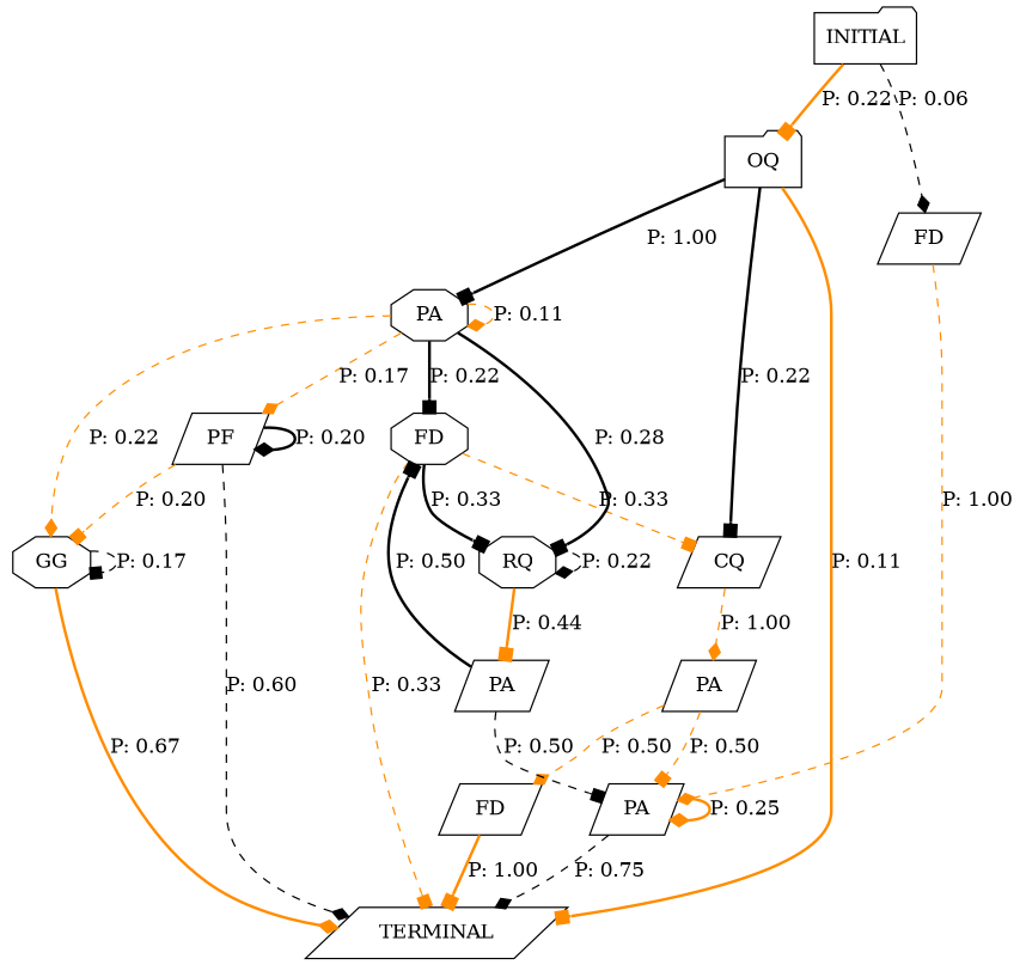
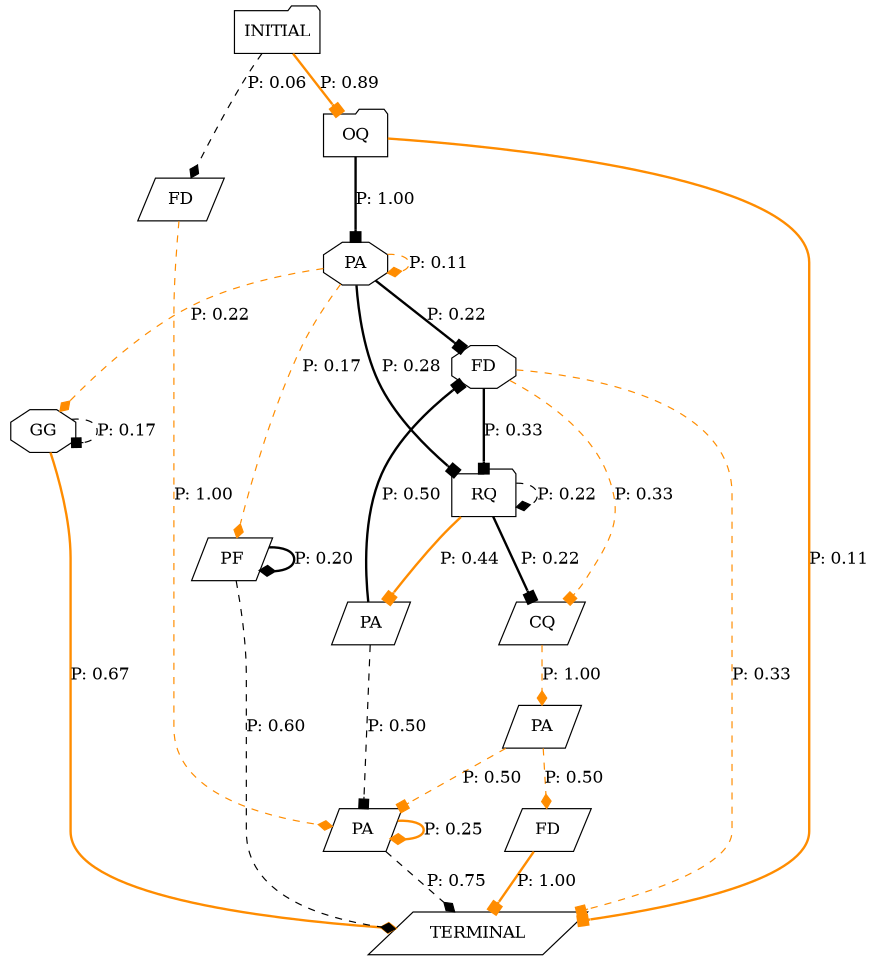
  digraph {
    node [shape=parallelogram]
    edge [arrowhead=box color=darkorange style=dashed]
    n1 [label=CQ]
    n2 [label=PA]
    n3 [label=PA]
    n4 [label=FD]
    n5 [label=FD]
    n6 [label=TERMINAL]
    n7 [label=FD shape=octagon]
-   n8 [label=RQ shape=octagon]
+   n8 [label=RQ shape=folder]
    n9 [label=PA]
    n10 [label=GG shape=octagon]
    n11 [label=PF]
    n12 [label=OQ shape=folder]
    n13 [label=PA shape=octagon]
    n14 [label=INITIAL shape=folder]
    n1 -> n2 [arrowhead=diamond label="P: 1.00"]
    n2 -> n3 [label="P: 0.50"]
    n2 -> n4 [arrowhead=diamond label="P: 0.50"]
    n3 -> n3 [arrowhead=diamond label="P: 0.25" style=bold]
    n3 -> n6 [arrowhead=diamond color=black label="P: 0.75"]
    n4 -> n6 [label="P: 1.00" style=bold]
    n5 -> n3 [arrowhead=diamond label="P: 1.00"]
    n7 -> n1 [label="P: 0.33"]
    n7 -> n6 [label="P: 0.33"]
    n7 -> n8 [color=black label="P: 0.33" style=bold]
-   n12 -> n1 [color=black label="P: 0.22" style=bold]
+   n8 -> n1 [color=black label="P: 0.22" style=bold]
    n8 -> n8 [arrowhead=diamond color=black label="P: 0.22"]
    n8 -> n9 [label="P: 0.44" style=bold]
    n9 -> n3 [color=black label="P: 0.50"]
    n9 -> n7 [color=black label="P: 0.50" style=bold]
    n10 -> n6 [arrowhead=diamond label="P: 0.67" style=bold]
    n10 -> n10 [color=black label="P: 0.17"]
    n11 -> n6 [arrowhead=diamond color=black label="P: 0.60"]
-   n11 -> n10 [label="P: 0.20"]
    n11 -> n11 [arrowhead=diamond color=black label="P: 0.20" style=bold]
    n12 -> n6 [label="P: 0.11" style=bold]
    n12 -> n13 [color=black label="P: 1.00" style=bold]
    n13 -> n7 [color=black label="P: 0.22" style=bold]
    n13 -> n8 [color=black label="P: 0.28" style=bold]
    n13 -> n10 [arrowhead=diamond label="P: 0.22"]
    n13 -> n11 [arrowhead=diamond label="P: 0.17"]
    n13 -> n13 [arrowhead=diamond label="P: 0.11"]
    n14 -> n5 [arrowhead=diamond color=black label="P: 0.06"]
-   n14 -> n12 [label="P: 0.22" style=bold]
+   n14 -> n12 [label="P: 0.89" style=bold]
  }
